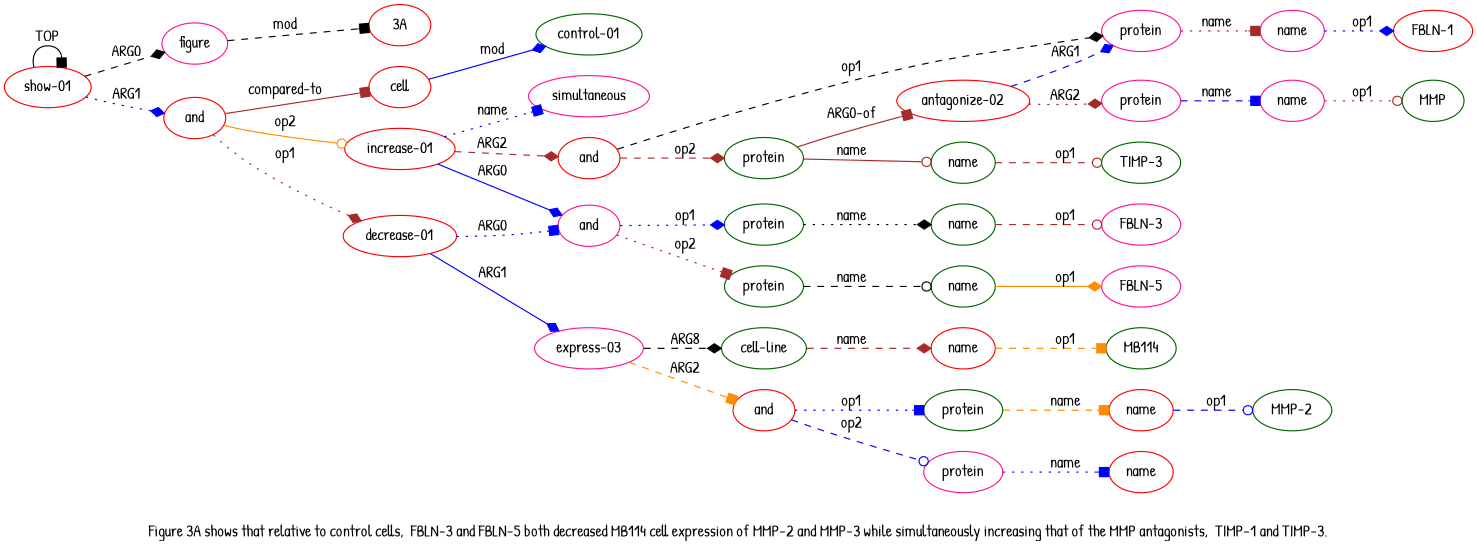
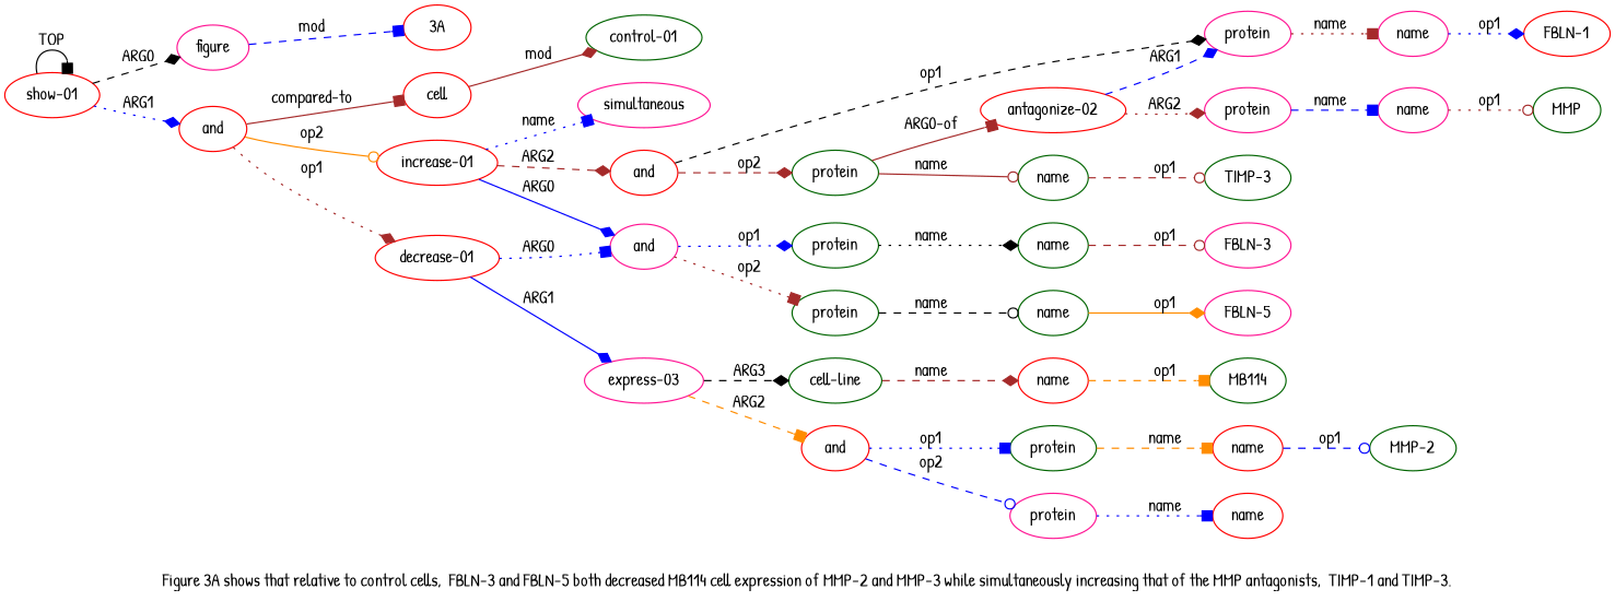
  digraph {
    fontname="Patrick Hand"
    label="Figure 3A shows that relative to control cells,  FBLN-3 and FBLN-5 both decreased MB114 cell expression of MMP-2 and MMP-3 while simultaneously increasing that of the MMP antagonists,  TIMP-1 and TIMP-3."
    rankdir=LR
    node [color=red fontname="Patrick Hand" gold_ind=-1 gold_label=name test_ind=-1 test_label=name]
    edge [arrowhead=diamond color=brown fontname="Patrick Hand" gold_label=op1 style=dashed test_label=op1]
    n1 [color=deeppink gold_ind=20 label=name test_ind=20]
    n2 [gold_label="TIMP-1" label="FBLN-1" test_label="TIMP-1"]
    n3 [gold_ind=21 gold_label="antagonize-02" label="antagonize-02" test_ind=21 test_label="antagonize-02"]
    n4 [color=deeppink gold_ind=22 gold_label=protein label=protein test_ind=22 test_label=protein]
    n5 [color=deeppink gold_ind=19 gold_label=protein label=protein test_ind=19 test_label=protein]
    n6 [color=deeppink gold_ind=23 label=name test_ind=23]
    n7 [color=darkgreen gold_label=MMP label=MMP test_label=MMP]
    n8 [color=darkgreen gold_ind=24 gold_label=protein label=protein test_ind=24 test_label=protein]
    n9 [color=darkgreen gold_ind=25 label=name test_ind=25]
    n10 [color=darkgreen gold_label="TIMP-3" label="TIMP-3" test_label="TIMP-3"]
    n11 [color=deeppink gold_ind=26 gold_label=simultaneous label=simultaneous test_ind=26 test_label=simultaneous]
    n12 [gold_ind=27 gold_label=cell label=cell test_ind=27 test_label=cell]
    n13 [color=darkgreen gold_ind=28 gold_label="control-01" label="control-01" test_ind=28 test_label="control-01"]
    n14 [color=deeppink gold_label="FBLN-5" label="FBLN-5" test_label="FBLN-5"]
    n15 [gold_label="3A" label="3A" test_label="3A"]
    n16 [color=deeppink gold_label="FBLN-3" label="FBLN-3" test_label="FBLN-3"]
    n17 [color=darkgreen gold_label="MMP-2" label="MMP-2" test_label="MMP-2"]
    n18 [color=darkgreen gold_ind=15 gold_label="cell-line" label="cell-line" test_ind=15 test_label="cell-line"]
    n19 [gold_ind=16 label=name test_ind=16]
    n20 [color=darkgreen gold_label=MB114 label=MB114 test_label=MB114]
    n21 [gold_ind=14 label=name test_ind=14]
    n22 [gold_ind=17 gold_label="increase-01" label="increase-01" test_ind=17 test_label="increase-01"]
    n23 [gold_ind=18 gold_label=and label=and test_ind=18 test_label=and]
    n24 [color=deeppink gold_ind=4 gold_label=and label=and test_ind=4 test_label=and]
    n25 [color=darkgreen gold_ind=5 gold_label=protein label=protein test_ind=5 test_label=protein]
    n26 [color=darkgreen gold_ind=7 gold_label=protein label=protein test_ind=7 test_label=protein]
    n27 [color=darkgreen gold_ind=6 label=name test_ind=6]
    n28 [color=darkgreen gold_ind=8 label=name test_ind=8]
    n29 [color=darkgreen gold_ind=11 gold_label=protein label=protein test_ind=11 test_label=protein]
    n30 [gold_ind=12 label=name test_ind=12]
    n31 [gold_ind=10 gold_label=and label=and test_ind=10 test_label=and]
    n32 [color=deeppink gold_ind=13 gold_label=protein label=protein test_ind=13 test_label=protein]
    n33 [color=deeppink gold_ind=1 gold_label=figure label=figure test_ind=1 test_label=figure]
    n34 [gold_ind=0 gold_label="show-01" label="show-01" test_ind=0 test_label="show-01"]
    n35 [gold_ind=2 gold_label=and label=and test_ind=2 test_label=and]
    n36 [gold_ind=3 gold_label="decrease-01" label="decrease-01" test_ind=3 test_label="decrease-01"]
    n37 [color=deeppink gold_ind=9 gold_label="express-03" label="express-03" test_ind=9 test_label="express-03"]
    n1 -> n2 [color=blue label=op1 style=dotted]
    n3 -> n4 [gold_label=ARG2 label=ARG2 style=dotted test_label=ARG2]
    n3 -> n5 [color=blue gold_label=ARG1 label=ARG1 test_label=ARG1]
    n4 -> n6 [arrowhead=box color=blue gold_label=name label=name test_label=name]
    n5 -> n1 [arrowhead=box gold_label=name label=name style=dotted test_label=name]
    n6 -> n7 [arrowhead=odot label=op1 style=dotted]
    n8 -> n3 [arrowhead=box gold_label="ARG0-of" label="ARG0-of" style=solid test_label="ARG0-of"]
    n8 -> n9 [arrowhead=odot gold_label=name label=name style=solid test_label=name]
    n9 -> n10 [arrowhead=odot label=op1]
-   n12 -> n13 [color=blue gold_label=mod label=mod style=solid test_label=mod]
+   n12 -> n13 [gold_label=mod label=mod style=solid test_label=mod]
    n18 -> n19 [gold_label=name label=name test_label=name]
    n19 -> n20 [arrowhead=box color=darkorange label=op1]
    n22 -> n11 [arrowhead=box color=blue gold_label=manner label=name style=dotted test_label=manner]
    n22 -> n23 [gold_label=ARG2 label=ARG2 test_label=ARG2]
    n22 -> n24 [color=blue gold_label=ARG0 label=ARG0 style=solid test_label=ARG0]
    n23 -> n5 [color=black label=op1]
    n23 -> n8 [gold_label=op2 label=op2 test_label=op2]
    n24 -> n25 [color=blue label=op1 style=dotted]
    n24 -> n26 [arrowhead=box gold_label=op2 label=op2 style=dotted test_label=op2]
    n25 -> n27 [color=black gold_label=name label=name style=dotted test_label=name]
    n26 -> n28 [arrowhead=odot color=black gold_label=name label=name test_label=name]
    n27 -> n16 [arrowhead=odot label=op1]
    n28 -> n14 [color=darkorange label=op1 style=solid]
    n29 -> n30 [arrowhead=box color=darkorange gold_label=name label=name test_label=name]
    n30 -> n17 [arrowhead=odot color=blue label=op1]
    n31 -> n29 [arrowhead=box color=blue label=op1 style=dotted]
    n31 -> n32 [arrowhead=odot color=blue gold_label=op2 label=op2 test_label=op2]
    n32 -> n21 [arrowhead=box color=blue gold_label=name label=name style=dotted test_label=name]
-   n33 -> n15 [arrowhead=box color=black gold_label=mod label=mod test_label=mod]
+   n33 -> n15 [arrowhead=box color=blue gold_label=mod label=mod test_label=mod]
    n34 -> n33 [color=black gold_label=ARG0 label=ARG0 test_label=ARG0]
    n34 -> n34 [arrowhead=box color=black gold_label=TOP label=TOP style=solid test_label=TOP]
    n34 -> n35 [color=blue gold_label=ARG1 label=ARG1 style=dotted test_label=ARG1]
    n35 -> n12 [arrowhead=box gold_label="compared-to" label="compared-to" style=solid test_label="compared-to"]
    n35 -> n22 [arrowhead=odot color=darkorange gold_label=op2 label=op2 style=solid test_label=op2]
    n35 -> n36 [label=op1 style=dotted]
    n36 -> n24 [arrowhead=box color=blue gold_label=ARG0 label=ARG0 style=dotted test_label=ARG0]
    n36 -> n37 [color=blue gold_label=ARG1 label=ARG1 style=solid test_label=ARG1]
-   n37 -> n18 [color=black gold_label=ARG3 label=ARG8 test_label=ARG3]
+   n37 -> n18 [color=black gold_label=ARG3 label=ARG3 test_label=ARG3]
    n37 -> n31 [arrowhead=box color=darkorange gold_label=ARG2 label=ARG2 test_label=ARG2]
  }
